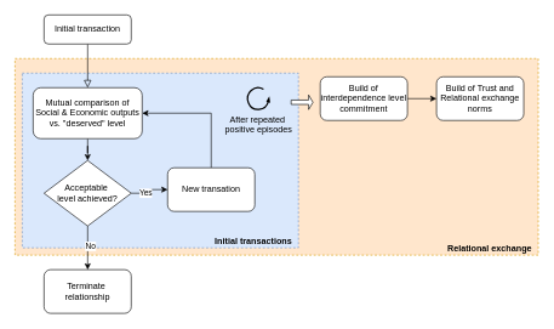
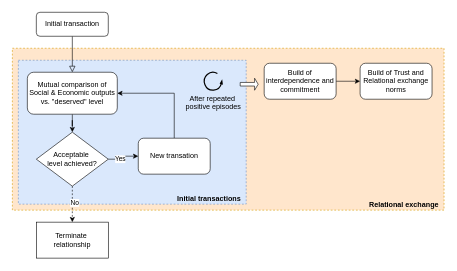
  <mxCell id="0" />
  <mxCell id="1" parent="0" />
  <mxCell id="2" value="Relational exchange&amp;nbsp;&amp;nbsp;" style="rounded=0;whiteSpace=wrap;html=1;fillColor=#ffe6cc;dashed=1;strokeColor=#d79b00;align=right;verticalAlign=bottom;fontStyle=1" vertex="1" parent="1"><mxGeometry x="20" y="80" width="720" height="270" as="geometry" /></mxCell>
  <mxCell id="3" value="Initial transactions&amp;nbsp;&amp;nbsp;" style="rounded=0;whiteSpace=wrap;html=1;fillColor=#dae8fc;dashed=1;strokeColor=#6c8ebf;align=right;verticalAlign=bottom;fontStyle=1" vertex="1" parent="1"><mxGeometry x="30" y="100" width="380" height="240" as="geometry" /></mxCell>
  <mxCell id="4" value="" style="rounded=0;html=1;jettySize=auto;orthogonalLoop=1;fontSize=11;endArrow=block;endFill=0;endSize=8;strokeWidth=1;shadow=0;labelBackgroundColor=none;edgeStyle=orthogonalEdgeStyle;entryX=0.5;entryY=0;entryDx=0;entryDy=0;" parent="1" source="5" target="7" edge="1"><mxGeometry relative="1" as="geometry"><mxPoint x="120" y="150" as="targetPoint" /></mxGeometry></mxCell>
  <mxCell id="5" value="Initial transaction" style="rounded=1;whiteSpace=wrap;html=1;fontSize=12;glass=0;strokeWidth=1;shadow=0;" parent="1" vertex="1"><mxGeometry x="60" y="20" width="120" height="40" as="geometry" /></mxCell>
  <mxCell id="6" style="edgeStyle=orthogonalEdgeStyle;rounded=0;orthogonalLoop=1;jettySize=auto;html=1;entryX=0.5;entryY=0;entryDx=0;entryDy=0;" edge="1" parent="1" source="7" target="12"><mxGeometry relative="1" as="geometry" /></mxCell>
  <mxCell id="7" value="Mutual comparison of Social &amp;amp; Economic outputs vs. &quot;deserved&quot; level" style="rounded=1;whiteSpace=wrap;html=1;" vertex="1" parent="1"><mxGeometry x="45" y="120" width="150" height="70" as="geometry" /></mxCell>
  <mxCell id="8" style="edgeStyle=orthogonalEdgeStyle;rounded=0;orthogonalLoop=1;jettySize=auto;html=1;entryX=0;entryY=0.5;entryDx=0;entryDy=0;" edge="1" parent="1" source="12" target="15"><mxGeometry relative="1" as="geometry" /></mxCell>
  <mxCell id="9" value="Yes" style="edgeLabel;html=1;align=center;verticalAlign=middle;resizable=0;points=[];" vertex="1" connectable="0" parent="8"><mxGeometry x="-0.3" y="1" relative="1" as="geometry"><mxPoint as="offset" /></mxGeometry></mxCell>
- <mxCell id="10" style="edgeStyle=orthogonalEdgeStyle;rounded=0;orthogonalLoop=1;jettySize=auto;html=1;entryX=0.5;entryY=0;entryDx=0;entryDy=0;" edge="1" parent="1" source="12" target="13"><mxGeometry relative="1" as="geometry" /></mxCell>
+ <mxCell id="10" style="edgeStyle=orthogonalEdgeStyle;rounded=0;orthogonalLoop=1;jettySize=auto;html=1;entryX=0.5;entryY=0;entryDx=0;entryDy=0;dashed=1;" edge="1" parent="1" source="12" target="13"><mxGeometry relative="1" as="geometry" /></mxCell>
  <mxCell id="11" value="No" style="edgeLabel;html=1;align=center;verticalAlign=middle;resizable=0;points=[];" vertex="1" connectable="0" parent="10"><mxGeometry x="-0.086" y="3" relative="1" as="geometry"><mxPoint as="offset" /></mxGeometry></mxCell>
  <mxCell id="12" value="Acceptable&amp;nbsp;&lt;div&gt;level achieved?&lt;/div&gt;" style="rhombus;whiteSpace=wrap;html=1;" vertex="1" parent="1"><mxGeometry x="60" y="220" width="120" height="90" as="geometry" /></mxCell>
- <mxCell id="13" value="Terminate&amp;nbsp;&lt;div&gt;relationship&lt;/div&gt;" style="rounded=1;whiteSpace=wrap;html=1;" vertex="1" parent="1"><mxGeometry x="60" y="370" width="120" height="60" as="geometry" /></mxCell>
+ <mxCell id="13" value="Terminate&amp;nbsp;&lt;div&gt;relationship&lt;/div&gt;" style="whiteSpace=wrap;html=1;rounded=0;" vertex="1" parent="1"><mxGeometry x="60" y="370" width="120" height="60" as="geometry" /></mxCell>
  <mxCell id="14" style="edgeStyle=orthogonalEdgeStyle;rounded=0;orthogonalLoop=1;jettySize=auto;html=1;entryX=1;entryY=0.5;entryDx=0;entryDy=0;exitX=0.5;exitY=0;exitDx=0;exitDy=0;" edge="1" parent="1" source="15" target="7"><mxGeometry relative="1" as="geometry" /></mxCell>
  <mxCell id="15" value="New transation" style="rounded=1;whiteSpace=wrap;html=1;" vertex="1" parent="1"><mxGeometry x="230" y="230" width="120" height="60" as="geometry" /></mxCell>
  <mxCell id="16" value="After repeated&amp;nbsp;&lt;div&gt;positive&amp;nbsp;&lt;span style=&quot;background-color: initial;&quot;&gt;episodes&lt;/span&gt;&lt;/div&gt;" style="verticalLabelPosition=bottom;html=1;verticalAlign=top;strokeWidth=2;shape=mxgraph.lean_mapping.physical_pull;pointerEvents=1;" vertex="1" parent="1"><mxGeometry x="340" y="120" width="30" height="30" as="geometry" /></mxCell>
  <mxCell id="17" value="" style="edgeStyle=orthogonalEdgeStyle;rounded=0;orthogonalLoop=1;jettySize=auto;html=1;" edge="1" parent="1" source="18" target="19"><mxGeometry relative="1" as="geometry" /></mxCell>
- <mxCell id="18" value="Build of interdependence level commitment" style="rounded=1;whiteSpace=wrap;html=1;" vertex="1" parent="1"><mxGeometry x="440" y="105" width="120" height="60" as="geometry" /></mxCell>
+ <mxCell id="18" value="Build of interdependence and commitment" style="rounded=1;whiteSpace=wrap;html=1;" vertex="1" parent="1"><mxGeometry x="440" y="105" width="120" height="60" as="geometry" /></mxCell>
  <mxCell id="19" value="Build of Trust and Relational exchange norms" style="whiteSpace=wrap;html=1;rounded=1;" vertex="1" parent="1"><mxGeometry x="600" y="105" width="120" height="60" as="geometry" /></mxCell>
  <mxCell id="20" value="" style="shape=singleArrow;whiteSpace=wrap;html=1;" vertex="1" parent="1"><mxGeometry x="400" y="130" width="30" height="20" as="geometry" /></mxCell>
